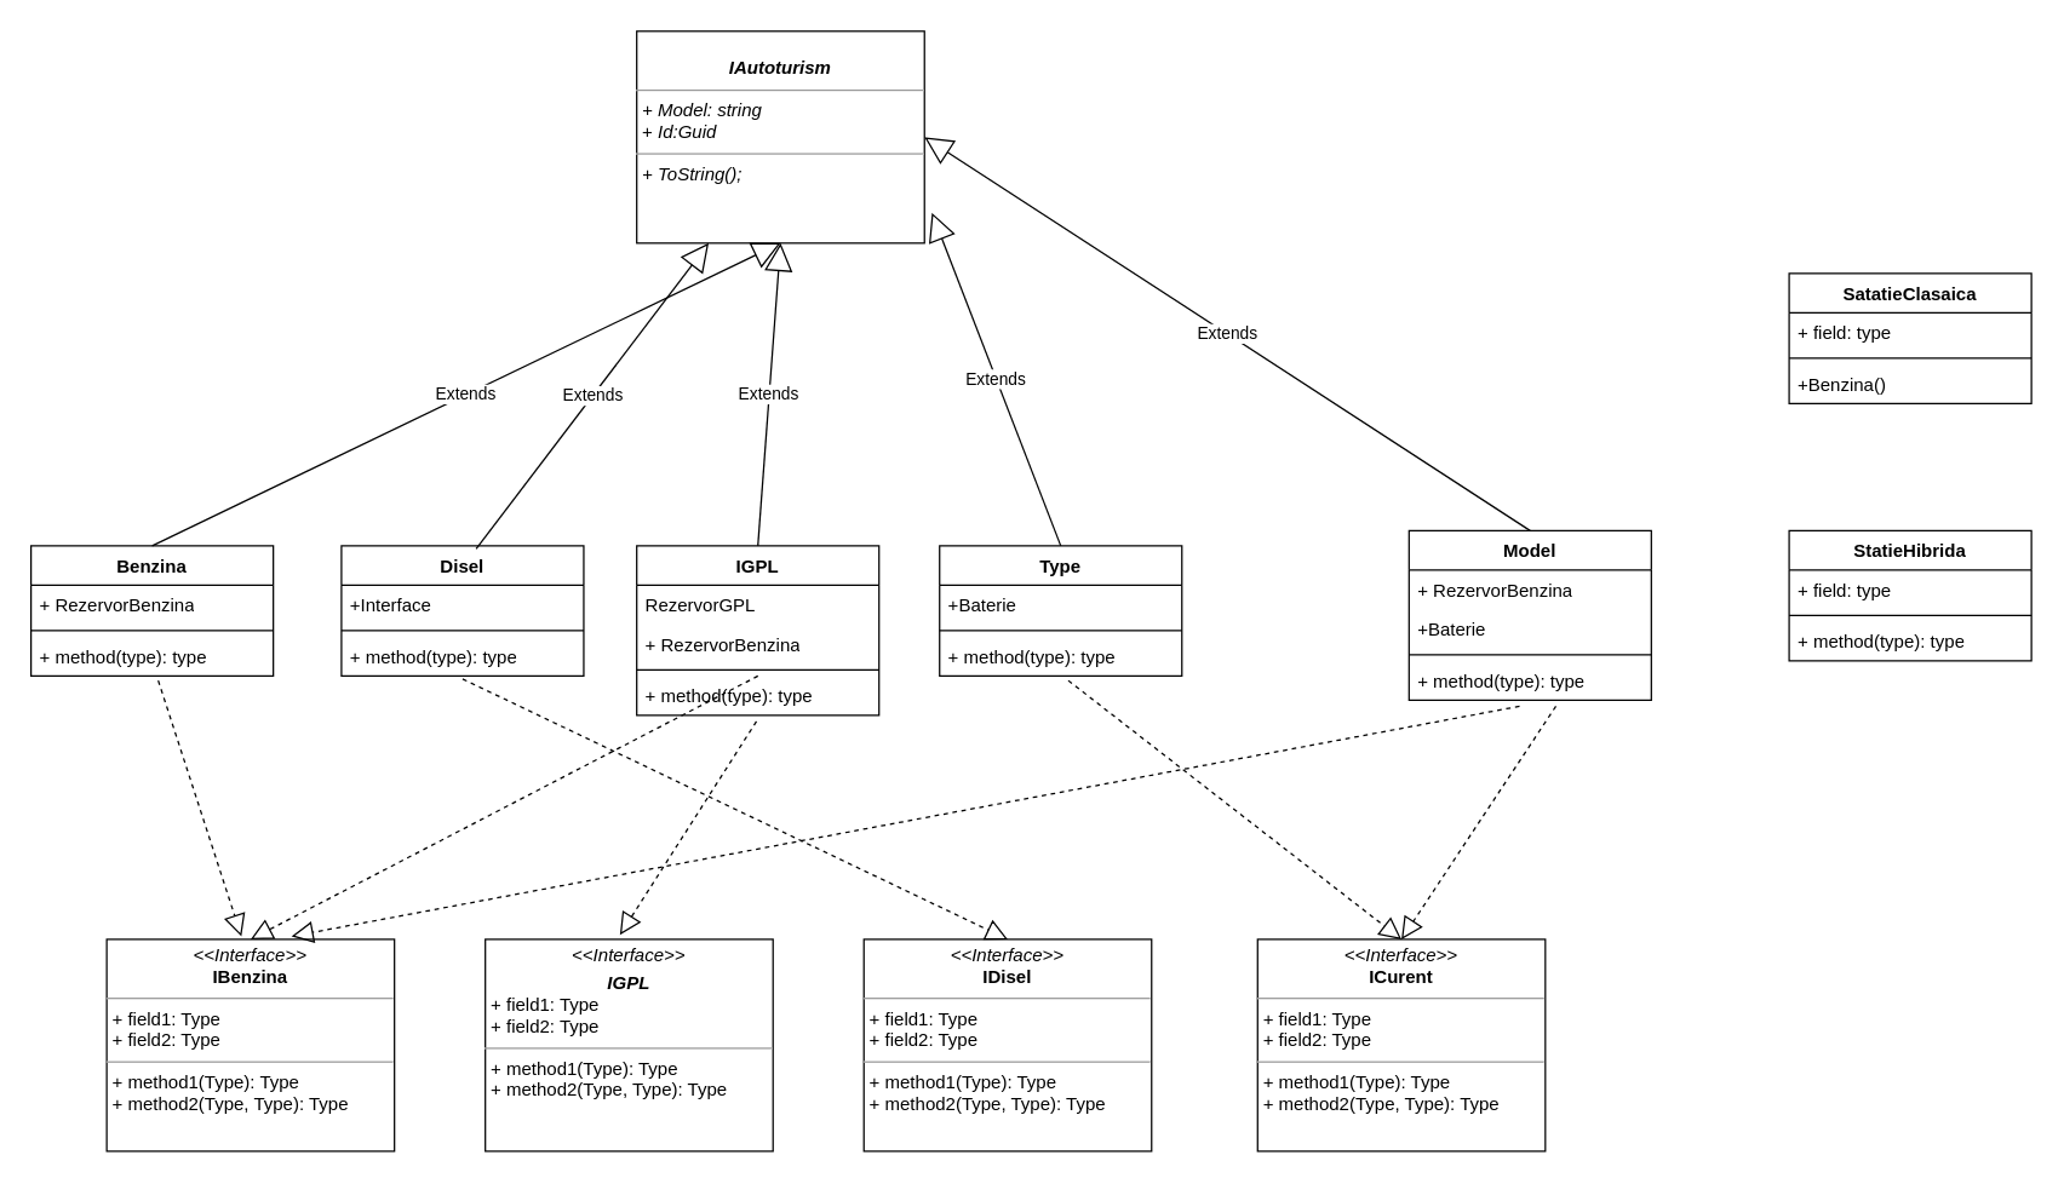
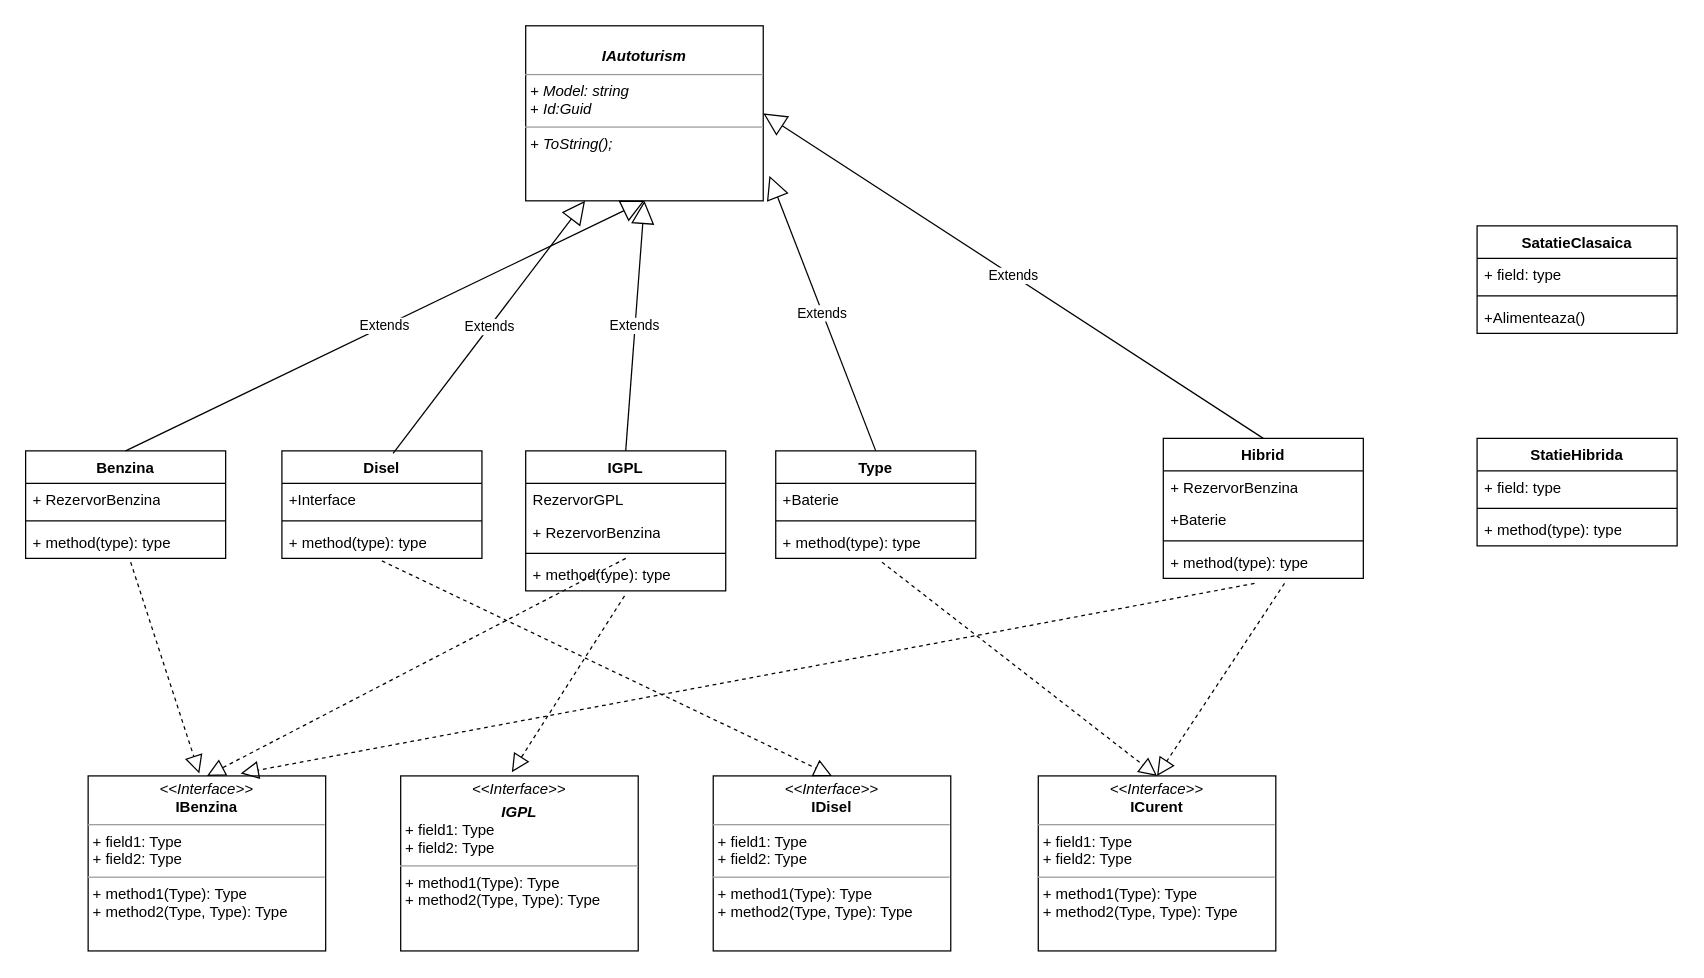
  <mxCell id="0" />
  <mxCell id="1" parent="0" />
  <mxCell id="2" value="&lt;p style=&quot;margin:0px;margin-top:4px;text-align:center;&quot;&gt;&lt;br&gt;&lt;b&gt;&lt;i&gt;IAutoturism&lt;/i&gt;&lt;/b&gt;&lt;/p&gt;&lt;hr size=&quot;1&quot;&gt;&lt;p style=&quot;margin:0px;margin-left:4px;&quot;&gt;&lt;i&gt;+ Model: string&lt;/i&gt;&lt;br&gt;+ &lt;i&gt;Id:Guid&lt;/i&gt;&lt;/p&gt;&lt;hr size=&quot;1&quot;&gt;&lt;p style=&quot;margin:0px;margin-left:4px;&quot;&gt;&lt;i&gt;+ ToString();&lt;/i&gt;&lt;br&gt;&lt;br&gt;&lt;/p&gt;" style="verticalAlign=top;align=left;overflow=fill;fontSize=12;fontFamily=Helvetica;html=1;whiteSpace=wrap;" parent="1" vertex="1"><mxGeometry x="420" y="20" width="190" height="140" as="geometry" /></mxCell>
  <mxCell id="3" value="SatatieClasaica" style="swimlane;fontStyle=1;align=center;verticalAlign=top;childLayout=stackLayout;horizontal=1;startSize=26;horizontalStack=0;resizeParent=1;resizeParentMax=0;resizeLast=0;collapsible=1;marginBottom=0;whiteSpace=wrap;html=1;" parent="1" vertex="1"><mxGeometry x="1181" y="180" width="160" height="86" as="geometry" /></mxCell>
  <mxCell id="4" value="+ field: type" style="text;strokeColor=none;fillColor=none;align=left;verticalAlign=top;spacingLeft=4;spacingRight=4;overflow=hidden;rotatable=0;points=[[0,0.5],[1,0.5]];portConstraint=eastwest;whiteSpace=wrap;html=1;" parent="3" vertex="1"><mxGeometry y="26" width="160" height="26" as="geometry" /></mxCell>
  <mxCell id="5" value="" style="line;strokeWidth=1;fillColor=none;align=left;verticalAlign=middle;spacingTop=-1;spacingLeft=3;spacingRight=3;rotatable=0;labelPosition=right;points=[];portConstraint=eastwest;strokeColor=inherit;" parent="3" vertex="1"><mxGeometry y="52" width="160" height="8" as="geometry" /></mxCell>
- <mxCell id="6" value="+Benzina()" style="text;strokeColor=none;fillColor=none;align=left;verticalAlign=top;spacingLeft=4;spacingRight=4;overflow=hidden;rotatable=0;points=[[0,0.5],[1,0.5]];portConstraint=eastwest;whiteSpace=wrap;html=1;" parent="3" vertex="1"><mxGeometry y="60" width="160" height="26" as="geometry" /></mxCell>
+ <mxCell id="6" value="+Alimenteaza()" style="text;strokeColor=none;fillColor=none;align=left;verticalAlign=top;spacingLeft=4;spacingRight=4;overflow=hidden;rotatable=0;points=[[0,0.5],[1,0.5]];portConstraint=eastwest;whiteSpace=wrap;html=1;" parent="3" vertex="1"><mxGeometry y="60" width="160" height="26" as="geometry" /></mxCell>
  <mxCell id="7" value="Disel" style="swimlane;fontStyle=1;align=center;verticalAlign=top;childLayout=stackLayout;horizontal=1;startSize=26;horizontalStack=0;resizeParent=1;resizeParentMax=0;resizeLast=0;collapsible=1;marginBottom=0;whiteSpace=wrap;html=1;" parent="1" vertex="1"><mxGeometry x="225" y="360" width="160" height="86" as="geometry" /></mxCell>
  <mxCell id="8" value="+Interface" style="text;strokeColor=none;fillColor=none;align=left;verticalAlign=top;spacingLeft=4;spacingRight=4;overflow=hidden;rotatable=0;points=[[0,0.5],[1,0.5]];portConstraint=eastwest;whiteSpace=wrap;html=1;" parent="7" vertex="1"><mxGeometry y="26" width="160" height="26" as="geometry" /></mxCell>
  <mxCell id="9" value="" style="line;strokeWidth=1;fillColor=none;align=left;verticalAlign=middle;spacingTop=-1;spacingLeft=3;spacingRight=3;rotatable=0;labelPosition=right;points=[];portConstraint=eastwest;strokeColor=inherit;" parent="7" vertex="1"><mxGeometry y="52" width="160" height="8" as="geometry" /></mxCell>
  <mxCell id="10" value="+ method(type): type" style="text;strokeColor=none;fillColor=none;align=left;verticalAlign=top;spacingLeft=4;spacingRight=4;overflow=hidden;rotatable=0;points=[[0,0.5],[1,0.5]];portConstraint=eastwest;whiteSpace=wrap;html=1;" parent="7" vertex="1"><mxGeometry y="60" width="160" height="26" as="geometry" /></mxCell>
  <mxCell id="11" value="Benzina" style="swimlane;fontStyle=1;align=center;verticalAlign=top;childLayout=stackLayout;horizontal=1;startSize=26;horizontalStack=0;resizeParent=1;resizeParentMax=0;resizeLast=0;collapsible=1;marginBottom=0;whiteSpace=wrap;html=1;" parent="1" vertex="1"><mxGeometry y="360" width="160" height="86" as="geometry" x="20" /></mxCell>
  <mxCell id="12" value="+ RezervorBenzina" style="text;strokeColor=none;fillColor=none;align=left;verticalAlign=top;spacingLeft=4;spacingRight=4;overflow=hidden;rotatable=0;points=[[0,0.5],[1,0.5]];portConstraint=eastwest;whiteSpace=wrap;html=1;" parent="11" vertex="1"><mxGeometry y="26" width="160" height="26" as="geometry" /></mxCell>
  <mxCell id="13" value="" style="line;strokeWidth=1;fillColor=none;align=left;verticalAlign=middle;spacingTop=-1;spacingLeft=3;spacingRight=3;rotatable=0;labelPosition=right;points=[];portConstraint=eastwest;strokeColor=inherit;" parent="11" vertex="1"><mxGeometry y="52" width="160" height="8" as="geometry" /></mxCell>
  <mxCell id="14" value="+ method(type): type" style="text;strokeColor=none;fillColor=none;align=left;verticalAlign=top;spacingLeft=4;spacingRight=4;overflow=hidden;rotatable=0;points=[[0,0.5],[1,0.5]];portConstraint=eastwest;whiteSpace=wrap;html=1;" parent="11" vertex="1"><mxGeometry y="60" width="160" height="26" as="geometry" /></mxCell>
  <mxCell id="15" value="IGPL" style="swimlane;fontStyle=1;align=center;verticalAlign=top;childLayout=stackLayout;horizontal=1;startSize=26;horizontalStack=0;resizeParent=1;resizeParentMax=0;resizeLast=0;collapsible=1;marginBottom=0;whiteSpace=wrap;html=1;" parent="1" vertex="1"><mxGeometry x="420" y="360" width="160" height="112" as="geometry" /></mxCell>
  <mxCell id="16" value="RezervorGPL" style="text;strokeColor=none;fillColor=none;align=left;verticalAlign=top;spacingLeft=4;spacingRight=4;overflow=hidden;rotatable=0;points=[[0,0.5],[1,0.5]];portConstraint=eastwest;whiteSpace=wrap;html=1;" parent="15" vertex="1"><mxGeometry y="26" width="160" height="26" as="geometry" /></mxCell>
  <mxCell id="17" value="+ RezervorBenzina" style="text;strokeColor=none;fillColor=none;align=left;verticalAlign=top;spacingLeft=4;spacingRight=4;overflow=hidden;rotatable=0;points=[[0,0.5],[1,0.5]];portConstraint=eastwest;whiteSpace=wrap;html=1;" vertex="1" parent="15"><mxGeometry y="52" width="160" height="26" as="geometry" /></mxCell>
  <mxCell id="18" value="" style="line;strokeWidth=1;fillColor=none;align=left;verticalAlign=middle;spacingTop=-1;spacingLeft=3;spacingRight=3;rotatable=0;labelPosition=right;points=[];portConstraint=eastwest;strokeColor=inherit;" parent="15" vertex="1"><mxGeometry y="78" width="160" height="8" as="geometry" /></mxCell>
  <mxCell id="19" value="+ method(type): type" style="text;strokeColor=none;fillColor=none;align=left;verticalAlign=top;spacingLeft=4;spacingRight=4;overflow=hidden;rotatable=0;points=[[0,0.5],[1,0.5]];portConstraint=eastwest;whiteSpace=wrap;html=1;" parent="15" vertex="1"><mxGeometry y="86" width="160" height="26" as="geometry" /></mxCell>
  <mxCell id="20" value="Type" style="swimlane;fontStyle=1;align=center;verticalAlign=top;childLayout=stackLayout;horizontal=1;startSize=26;horizontalStack=0;resizeParent=1;resizeParentMax=0;resizeLast=0;collapsible=1;marginBottom=0;whiteSpace=wrap;html=1;" parent="1" vertex="1"><mxGeometry x="620" y="360" width="160" height="86" as="geometry" /></mxCell>
  <mxCell id="21" value="+Baterie" style="text;strokeColor=none;fillColor=none;align=left;verticalAlign=top;spacingLeft=4;spacingRight=4;overflow=hidden;rotatable=0;points=[[0,0.5],[1,0.5]];portConstraint=eastwest;whiteSpace=wrap;html=1;" parent="20" vertex="1"><mxGeometry y="26" width="160" height="26" as="geometry" /></mxCell>
  <mxCell id="22" value="" style="line;strokeWidth=1;fillColor=none;align=left;verticalAlign=middle;spacingTop=-1;spacingLeft=3;spacingRight=3;rotatable=0;labelPosition=right;points=[];portConstraint=eastwest;strokeColor=inherit;" parent="20" vertex="1"><mxGeometry y="52" width="160" height="8" as="geometry" /></mxCell>
  <mxCell id="23" value="+ method(type): type" style="text;strokeColor=none;fillColor=none;align=left;verticalAlign=top;spacingLeft=4;spacingRight=4;overflow=hidden;rotatable=0;points=[[0,0.5],[1,0.5]];portConstraint=eastwest;whiteSpace=wrap;html=1;" parent="20" vertex="1"><mxGeometry y="60" width="160" height="26" as="geometry" /></mxCell>
- <mxCell id="24" value="Model" style="swimlane;fontStyle=1;align=center;verticalAlign=top;childLayout=stackLayout;horizontal=1;startSize=26;horizontalStack=0;resizeParent=1;resizeParentMax=0;resizeLast=0;collapsible=1;marginBottom=0;whiteSpace=wrap;html=1;" parent="1" vertex="1"><mxGeometry x="930" y="350" width="160" height="112" as="geometry" /></mxCell>
+ <mxCell id="24" value="Hibrid" style="swimlane;fontStyle=1;align=center;verticalAlign=top;childLayout=stackLayout;horizontal=1;startSize=26;horizontalStack=0;resizeParent=1;resizeParentMax=0;resizeLast=0;collapsible=1;marginBottom=0;whiteSpace=wrap;html=1;" parent="1" vertex="1"><mxGeometry x="930" y="350" width="160" height="112" as="geometry" /></mxCell>
  <mxCell id="25" value="+ RezervorBenzina" style="text;strokeColor=none;fillColor=none;align=left;verticalAlign=top;spacingLeft=4;spacingRight=4;overflow=hidden;rotatable=0;points=[[0,0.5],[1,0.5]];portConstraint=eastwest;whiteSpace=wrap;html=1;" vertex="1" parent="24"><mxGeometry y="26" width="160" height="26" as="geometry" /></mxCell>
  <mxCell id="26" value="+Baterie" style="text;strokeColor=none;fillColor=none;align=left;verticalAlign=top;spacingLeft=4;spacingRight=4;overflow=hidden;rotatable=0;points=[[0,0.5],[1,0.5]];portConstraint=eastwest;whiteSpace=wrap;html=1;" parent="24" vertex="1"><mxGeometry y="52" width="160" height="26" as="geometry" /></mxCell>
  <mxCell id="27" value="" style="line;strokeWidth=1;fillColor=none;align=left;verticalAlign=middle;spacingTop=-1;spacingLeft=3;spacingRight=3;rotatable=0;labelPosition=right;points=[];portConstraint=eastwest;strokeColor=inherit;" parent="24" vertex="1"><mxGeometry y="78" width="160" height="8" as="geometry" /></mxCell>
  <mxCell id="28" value="+ method(type): type" style="text;strokeColor=none;fillColor=none;align=left;verticalAlign=top;spacingLeft=4;spacingRight=4;overflow=hidden;rotatable=0;points=[[0,0.5],[1,0.5]];portConstraint=eastwest;whiteSpace=wrap;html=1;" parent="24" vertex="1"><mxGeometry y="86" width="160" height="26" as="geometry" /></mxCell>
  <mxCell id="29" value="&lt;p style=&quot;margin:0px;margin-top:4px;text-align:center;&quot;&gt;&lt;i&gt;&amp;lt;&amp;lt;Interface&amp;gt;&amp;gt;&lt;/i&gt;&lt;br&gt;&lt;b&gt;ICurent&lt;/b&gt;&lt;/p&gt;&lt;hr size=&quot;1&quot;&gt;&lt;p style=&quot;margin:0px;margin-left:4px;&quot;&gt;+ field1: Type&lt;br&gt;+ field2: Type&lt;/p&gt;&lt;hr size=&quot;1&quot;&gt;&lt;p style=&quot;margin:0px;margin-left:4px;&quot;&gt;+ method1(Type): Type&lt;br&gt;+ method2(Type, Type): Type&lt;/p&gt;" style="verticalAlign=top;align=left;overflow=fill;fontSize=12;fontFamily=Helvetica;html=1;whiteSpace=wrap;" parent="1" vertex="1"><mxGeometry x="830" y="620" width="190" height="140" as="geometry" /></mxCell>
  <mxCell id="30" value="&lt;p style=&quot;margin:0px;margin-top:4px;text-align:center;&quot;&gt;&lt;i&gt;&amp;lt;&amp;lt;Interface&amp;gt;&amp;gt;&lt;/i&gt;&lt;br&gt;&lt;b&gt;IDisel&lt;/b&gt;&lt;/p&gt;&lt;hr size=&quot;1&quot;&gt;&lt;p style=&quot;margin:0px;margin-left:4px;&quot;&gt;+ field1: Type&lt;br&gt;+ field2: Type&lt;/p&gt;&lt;hr size=&quot;1&quot;&gt;&lt;p style=&quot;margin:0px;margin-left:4px;&quot;&gt;+ method1(Type): Type&lt;br&gt;+ method2(Type, Type): Type&lt;/p&gt;" style="verticalAlign=top;align=left;overflow=fill;fontSize=12;fontFamily=Helvetica;html=1;whiteSpace=wrap;" parent="1" vertex="1"><mxGeometry x="570" y="620" width="190" height="140" as="geometry" /></mxCell>
  <mxCell id="31" value="&lt;p style=&quot;margin:0px;margin-top:4px;text-align:center;&quot;&gt;&lt;i&gt;&amp;lt;&amp;lt;Interface&amp;gt;&amp;gt;&lt;/i&gt;&lt;br&gt;&lt;b&gt;IBenzina&lt;/b&gt;&lt;/p&gt;&lt;hr size=&quot;1&quot;&gt;&lt;p style=&quot;margin:0px;margin-left:4px;&quot;&gt;+ field1: Type&lt;br&gt;+ field2: Type&lt;/p&gt;&lt;hr size=&quot;1&quot;&gt;&lt;p style=&quot;margin:0px;margin-left:4px;&quot;&gt;+ method1(Type): Type&lt;br&gt;+ method2(Type, Type): Type&lt;/p&gt;" style="verticalAlign=top;align=left;overflow=fill;fontSize=12;fontFamily=Helvetica;html=1;whiteSpace=wrap;" parent="1" vertex="1"><mxGeometry x="70" y="620" width="190" height="140" as="geometry" /></mxCell>
  <mxCell id="32" value="&lt;p style=&quot;margin:0px;margin-top:4px;text-align:center;&quot;&gt;&lt;i&gt;&amp;lt;&amp;lt;Interface&amp;gt;&amp;gt;&lt;/i&gt;&lt;/p&gt;&lt;p style=&quot;margin:0px;margin-top:4px;text-align:center;&quot;&gt;&lt;i&gt;&lt;b&gt;IGPL&lt;/b&gt;&lt;/i&gt;&lt;br&gt;&lt;/p&gt;&lt;p style=&quot;margin:0px;margin-left:4px;&quot;&gt;+ field1: Type&lt;br&gt;+ field2: Type&lt;/p&gt;&lt;hr size=&quot;1&quot;&gt;&lt;p style=&quot;margin:0px;margin-left:4px;&quot;&gt;+ method1(Type): Type&lt;br&gt;+ method2(Type, Type): Type&lt;/p&gt;" style="verticalAlign=top;align=left;overflow=fill;fontSize=12;fontFamily=Helvetica;html=1;whiteSpace=wrap;" parent="1" vertex="1"><mxGeometry x="320" y="620" width="190" height="140" as="geometry" /></mxCell>
  <mxCell id="33" value="Extends" style="endArrow=block;endSize=16;endFill=0;html=1;rounded=0;exitX=0.5;exitY=0;exitDx=0;exitDy=0;entryX=0.5;entryY=1;entryDx=0;entryDy=0;" parent="1" source="11" target="2" edge="1"><mxGeometry width="160" relative="1" as="geometry"><mxPoint x="240" y="270" as="sourcePoint" /><mxPoint x="400" y="270" as="targetPoint" /></mxGeometry></mxCell>
  <mxCell id="34" value="Extends" style="endArrow=block;endSize=16;endFill=0;html=1;rounded=0;exitX=0.556;exitY=0.023;exitDx=0;exitDy=0;exitPerimeter=0;entryX=0.25;entryY=1;entryDx=0;entryDy=0;" parent="1" source="7" edge="1" target="2"><mxGeometry width="160" relative="1" as="geometry"><mxPoint x="385" y="340" as="sourcePoint" /><mxPoint x="305" y="240" as="targetPoint" /></mxGeometry></mxCell>
  <mxCell id="35" value="Extends" style="endArrow=block;endSize=16;endFill=0;html=1;rounded=0;exitX=0.5;exitY=0;exitDx=0;exitDy=0;entryX=1.026;entryY=0.857;entryDx=0;entryDy=0;entryPerimeter=0;" parent="1" source="20" target="2" edge="1"><mxGeometry width="160" relative="1" as="geometry"><mxPoint x="620" y="360" as="sourcePoint" /><mxPoint x="825" y="230" as="targetPoint" /></mxGeometry></mxCell>
  <mxCell id="36" value="Extends" style="endArrow=block;endSize=16;endFill=0;html=1;rounded=0;exitX=0.5;exitY=0;exitDx=0;exitDy=0;entryX=0.5;entryY=1;entryDx=0;entryDy=0;" parent="1" source="15" target="2" edge="1"><mxGeometry width="160" relative="1" as="geometry"><mxPoint x="420" y="300" as="sourcePoint" /><mxPoint x="625" y="170" as="targetPoint" /></mxGeometry></mxCell>
  <mxCell id="37" value="Extends" style="endArrow=block;endSize=16;endFill=0;html=1;rounded=0;exitX=0.5;exitY=0;exitDx=0;exitDy=0;entryX=1;entryY=0.5;entryDx=0;entryDy=0;" parent="1" source="24" target="2" edge="1"><mxGeometry width="160" relative="1" as="geometry"><mxPoint x="910" y="360" as="sourcePoint" /><mxPoint x="1115" y="230" as="targetPoint" /></mxGeometry></mxCell>
  <mxCell id="38" value="" style="endArrow=block;dashed=1;endFill=0;endSize=12;html=1;rounded=0;exitX=0.525;exitY=1.115;exitDx=0;exitDy=0;exitPerimeter=0;entryX=0.468;entryY=-0.014;entryDx=0;entryDy=0;entryPerimeter=0;" parent="1" source="14" target="31" edge="1"><mxGeometry width="160" relative="1" as="geometry"><mxPoint x="120" y="530" as="sourcePoint" /><mxPoint x="280" y="530" as="targetPoint" /></mxGeometry></mxCell>
  <mxCell id="39" value="" style="endArrow=block;dashed=1;endFill=0;endSize=12;html=1;rounded=0;entryX=0.5;entryY=0;entryDx=0;entryDy=0;exitX=0.5;exitY=1.077;exitDx=0;exitDy=0;exitPerimeter=0;" parent="1" source="10" target="30" edge="1"><mxGeometry width="160" relative="1" as="geometry"><mxPoint x="310" y="480" as="sourcePoint" /><mxPoint x="365" y="605" as="targetPoint" /></mxGeometry></mxCell>
  <mxCell id="40" value="" style="endArrow=block;dashed=1;endFill=0;endSize=12;html=1;rounded=0;exitX=0.494;exitY=1.154;exitDx=0;exitDy=0;exitPerimeter=0;entryX=0.468;entryY=-0.021;entryDx=0;entryDy=0;entryPerimeter=0;" parent="1" source="19" target="32" edge="1"><mxGeometry width="160" relative="1" as="geometry"><mxPoint x="500" y="451" as="sourcePoint" /><mxPoint x="555" y="610" as="targetPoint" /></mxGeometry></mxCell>
  <mxCell id="41" value="" style="endArrow=block;dashed=1;endFill=0;endSize=12;html=1;rounded=0;exitX=0.531;exitY=1.115;exitDx=0;exitDy=0;exitPerimeter=0;entryX=0.5;entryY=0;entryDx=0;entryDy=0;" parent="1" source="23" target="29" edge="1"><mxGeometry width="160" relative="1" as="geometry"><mxPoint x="1020" y="500" as="sourcePoint" /><mxPoint x="1075" y="659" as="targetPoint" /></mxGeometry></mxCell>
  <mxCell id="42" value="" style="endArrow=block;dashed=1;endFill=0;endSize=12;html=1;rounded=0;exitX=0.606;exitY=1.154;exitDx=0;exitDy=0;exitPerimeter=0;entryX=0.5;entryY=0;entryDx=0;entryDy=0;" parent="1" source="28" target="29" edge="1"><mxGeometry width="160" relative="1" as="geometry"><mxPoint x="1000" y="470" as="sourcePoint" /><mxPoint x="1055" y="629" as="targetPoint" /></mxGeometry></mxCell>
  <mxCell id="43" value="" style="endArrow=block;dashed=1;endFill=0;endSize=12;html=1;rounded=0;exitX=0.525;exitY=1.115;exitDx=0;exitDy=0;exitPerimeter=0;entryX=0.5;entryY=0;entryDx=0;entryDy=0;" parent="1" target="31" edge="1"><mxGeometry width="160" relative="1" as="geometry"><mxPoint x="500" y="446" as="sourcePoint" /><mxPoint x="555" y="605" as="targetPoint" /></mxGeometry></mxCell>
  <mxCell id="44" value="" style="endArrow=block;dashed=1;endFill=0;endSize=12;html=1;rounded=0;exitX=0.456;exitY=1.154;exitDx=0;exitDy=0;exitPerimeter=0;entryX=0.642;entryY=-0.014;entryDx=0;entryDy=0;entryPerimeter=0;" parent="1" source="28" target="31" edge="1"><mxGeometry width="160" relative="1" as="geometry"><mxPoint x="867.5" y="470" as="sourcePoint" /><mxPoint x="922.5" y="629" as="targetPoint" /></mxGeometry></mxCell>
  <mxCell id="45" value="StatieHibrida" style="swimlane;fontStyle=1;align=center;verticalAlign=top;childLayout=stackLayout;horizontal=1;startSize=26;horizontalStack=0;resizeParent=1;resizeParentMax=0;resizeLast=0;collapsible=1;marginBottom=0;whiteSpace=wrap;html=1;" vertex="1" parent="1"><mxGeometry x="1181" y="350" width="160" height="86" as="geometry" /></mxCell>
  <mxCell id="46" value="+ field: type" style="text;strokeColor=none;fillColor=none;align=left;verticalAlign=top;spacingLeft=4;spacingRight=4;overflow=hidden;rotatable=0;points=[[0,0.5],[1,0.5]];portConstraint=eastwest;whiteSpace=wrap;html=1;" vertex="1" parent="45"><mxGeometry y="26" width="160" height="26" as="geometry" /></mxCell>
  <mxCell id="47" value="" style="line;strokeWidth=1;fillColor=none;align=left;verticalAlign=middle;spacingTop=-1;spacingLeft=3;spacingRight=3;rotatable=0;labelPosition=right;points=[];portConstraint=eastwest;strokeColor=inherit;" vertex="1" parent="45"><mxGeometry y="52" width="160" height="8" as="geometry" /></mxCell>
  <mxCell id="48" value="+ method(type): type" style="text;strokeColor=none;fillColor=none;align=left;verticalAlign=top;spacingLeft=4;spacingRight=4;overflow=hidden;rotatable=0;points=[[0,0.5],[1,0.5]];portConstraint=eastwest;whiteSpace=wrap;html=1;" vertex="1" parent="45"><mxGeometry y="60" width="160" height="26" as="geometry" /></mxCell>
